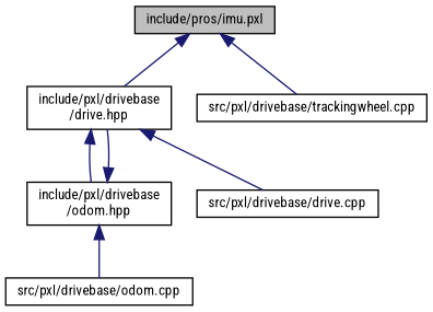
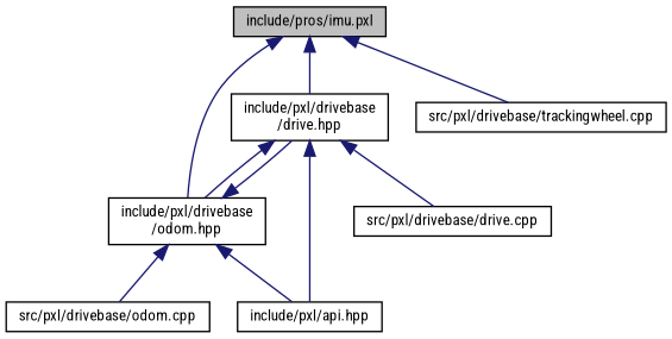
  digraph {
    fontname="Roboto Condensed"
    node [color=black fillcolor=white fontname="Roboto Condensed" fontsize=10 shape=record style=filled]
    edge [color=midnightblue dir=back fontname="Roboto Condensed" fontsize=10 labelfontname=Helvetica labelfontsize=10 style=solid]
    n1 [fillcolor=grey75 fontcolor=black height=0.2 label="include/pros/imu.pxl" width=0.4]
    n2 [height=0.2 label="include/pxl/drivebase\l/drive.hpp" width=0.4]
    n3 [height=0.2 label="include/pxl/drivebase\l/odom.hpp" width=0.4]
    n4 [height=0.2 label="src/pxl/drivebase/trackingwheel.cpp" width=0.4]
+   n5 [height=0.2 label="include/pxl/api.hpp" width=0.4]
    n6 [height=0.2 label="src/pxl/drivebase/drive.cpp" width=0.4]
    n7 [height=0.2 label="src/pxl/drivebase/odom.cpp" width=0.4]
    n1 -> n2
+   n1 -> n3
    n1 -> n4
    n2 -> n3
+   n2 -> n5
    n2 -> n6
    n3 -> n2
+   n3 -> n5
    n3 -> n7
  }
